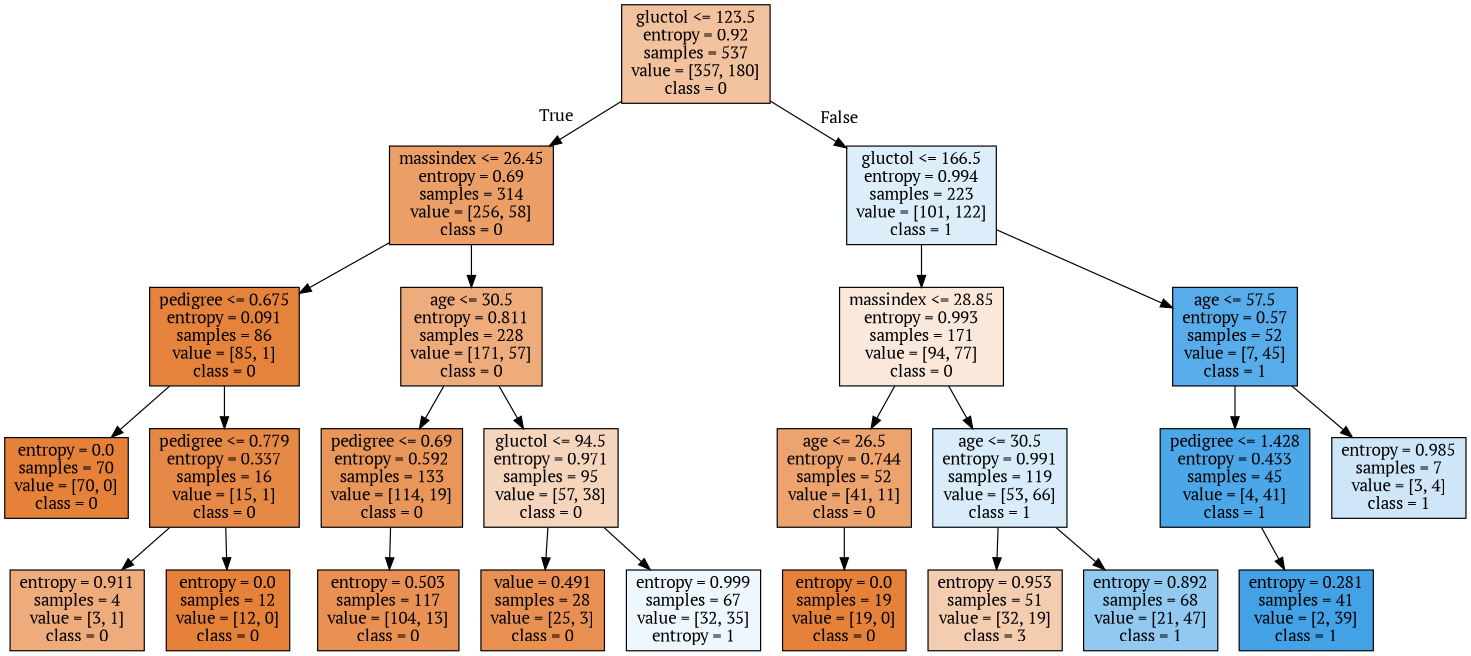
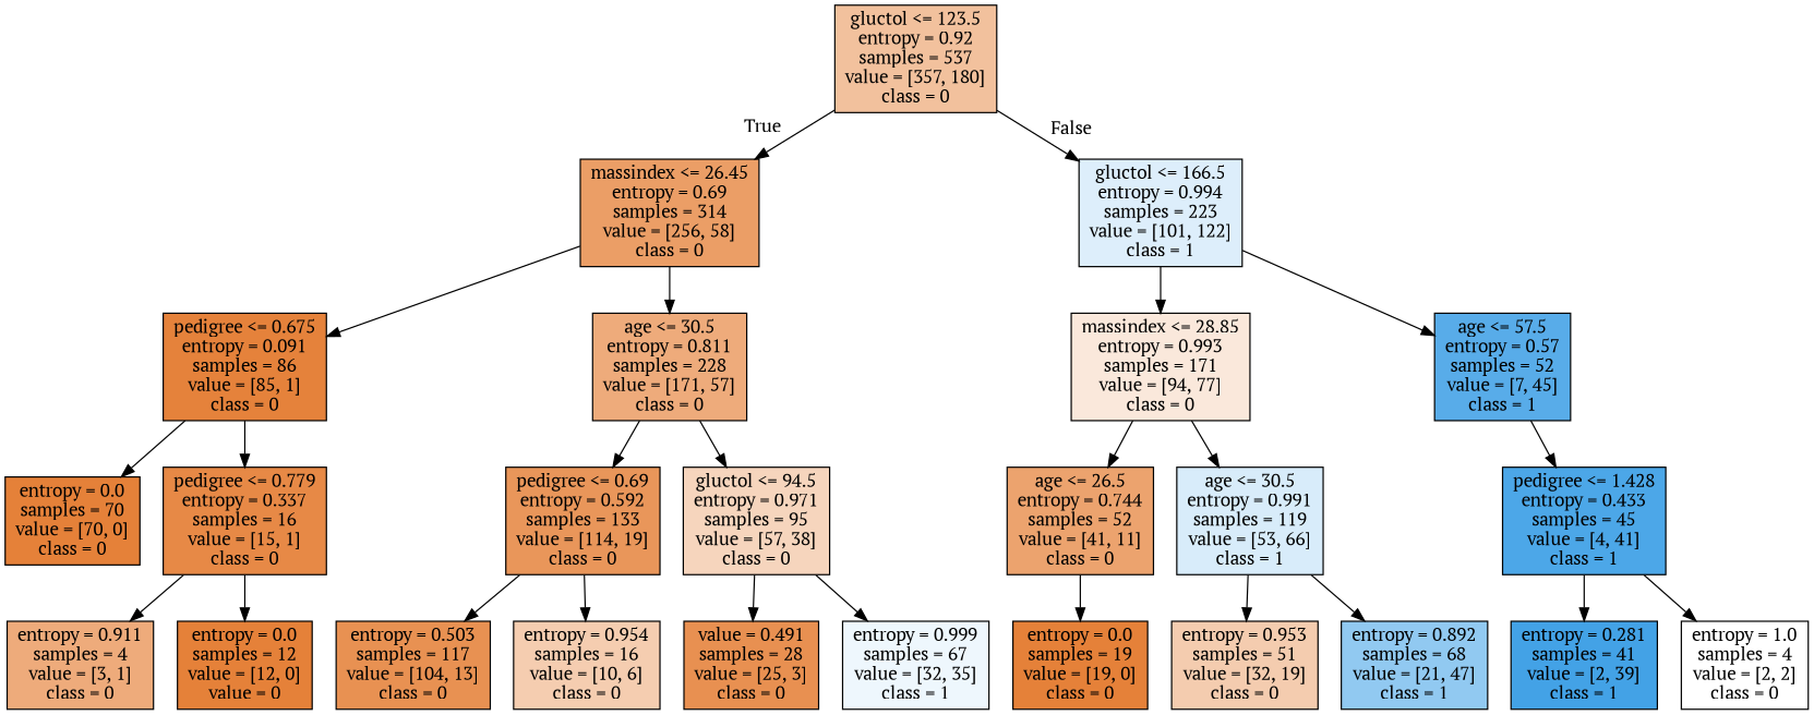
  digraph {
    fontname="PT Serif"
    node [color=black fillcolor="#e58139" fontname="PT Serif" shape=box style=filled]
    edge [fontname="PT Serif"]
    n1 [fillcolor="#f2c19d" label="gluctol <= 123.5\nentropy = 0.92\nsamples = 537\nvalue = [357, 180]\nclass = 0"]
    n2 [fillcolor="#eb9e66" label="massindex <= 26.45\nentropy = 0.69\nsamples = 314\nvalue = [256, 58]\nclass = 0"]
    n3 [fillcolor="#ddeefb" label="gluctol <= 166.5\nentropy = 0.994\nsamples = 223\nvalue = [101, 122]\nclass = 1"]
    n4 [fillcolor="#e5823b" label="pedigree <= 0.675\nentropy = 0.091\nsamples = 86\nvalue = [85, 1]\nclass = 0"]
    n5 [fillcolor="#eeab7b" label="age <= 30.5\nentropy = 0.811\nsamples = 228\nvalue = [171, 57]\nclass = 0"]
    n6 [fillcolor="#fae8db" label="massindex <= 28.85\nentropy = 0.993\nsamples = 171\nvalue = [94, 77]\nclass = 0"]
    n7 [fillcolor="#58ace9" label="age <= 57.5\nentropy = 0.57\nsamples = 52\nvalue = [7, 45]\nclass = 1"]
    n8 [label="entropy = 0.0\nsamples = 70\nvalue = [70, 0]\nclass = 0"]
    n9 [fillcolor="#e78946" label="pedigree <= 0.779\nentropy = 0.337\nsamples = 16\nvalue = [15, 1]\nclass = 0"]
    n10 [fillcolor="#e9965a" label="pedigree <= 0.69\nentropy = 0.592\nsamples = 133\nvalue = [114, 19]\nclass = 0"]
    n11 [fillcolor="#f6d5bd" label="gluctol <= 94.5\nentropy = 0.971\nsamples = 95\nvalue = [57, 38]\nclass = 0"]
    n12 [fillcolor="#eeab7b" label="entropy = 0.911\nsamples = 4\nvalue = [3, 1]\nclass = 0"]
-   n13 [label="entropy = 0.0\nsamples = 12\nvalue = [12, 0]\nclass = 0"]
+   n13 [label="entropy = 0.0\nsamples = 12\nvalue = [12, 0]\nvalue = 0"]
    n14 [fillcolor="#e89152" label="entropy = 0.503\nsamples = 117\nvalue = [104, 13]\nclass = 0"]
+   n15 [fillcolor="#f5cdb0" label="entropy = 0.954\nsamples = 16\nvalue = [10, 6]\nclass = 0"]
    n16 [fillcolor="#e89051" label="value = 0.491\nsamples = 28\nvalue = [25, 3]\nclass = 0"]
-   n17 [fillcolor="#eef7fd" label="entropy = 0.999\nsamples = 67\nvalue = [32, 35]\nentropy = 1"]
+   n17 [fillcolor="#eef7fd" label="entropy = 0.999\nsamples = 67\nvalue = [32, 35]\nclass = 1"]
    n18 [fillcolor="#eca36e" label="age <= 26.5\nentropy = 0.744\nsamples = 52\nvalue = [41, 11]\nclass = 0"]
    n19 [fillcolor="#d8ecfa" label="age <= 30.5\nentropy = 0.991\nsamples = 119\nvalue = [53, 66]\nclass = 1"]
    n20 [fillcolor="#4ca7e8" label="pedigree <= 1.428\nentropy = 0.433\nsamples = 45\nvalue = [4, 41]\nclass = 1"]
-   n21 [fillcolor="#cee6f8" label="entropy = 0.985\nsamples = 7\nvalue = [3, 4]\nclass = 1"]
    n22 [label="entropy = 0.0\nsamples = 19\nvalue = [19, 0]\nclass = 0"]
-   n23 [fillcolor="#f4ccaf" label="entropy = 0.953\nsamples = 51\nvalue = [32, 19]\nclass = 3"]
+   n23 [fillcolor="#f4ccaf" label="entropy = 0.953\nsamples = 51\nvalue = [32, 19]\nclass = 0"]
    n24 [fillcolor="#91c9f1" label="entropy = 0.892\nsamples = 68\nvalue = [21, 47]\nclass = 1"]
    n25 [fillcolor="#43a2e6" label="entropy = 0.281\nsamples = 41\nvalue = [2, 39]\nclass = 1"]
+   n26 [fillcolor="#ffffff" label="entropy = 1.0\nsamples = 4\nvalue = [2, 2]\nclass = 0"]
    n1 -> n2 [headlabel=True labelangle=45 labeldistance=2.5]
    n1 -> n3 [headlabel=False labelangle=-45 labeldistance=2.5]
    n2 -> n4
    n2 -> n5
    n3 -> n6
    n3 -> n7
    n4 -> n8
    n4 -> n9
    n5 -> n10
    n5 -> n11
    n6 -> n18
    n6 -> n19
    n7 -> n20
-   n7 -> n21
    n9 -> n12
    n9 -> n13
    n10 -> n14
+   n10 -> n15
    n11 -> n16
    n11 -> n17
    n18 -> n22
    n19 -> n23
    n19 -> n24
    n20 -> n25
+   n20 -> n26
  }
